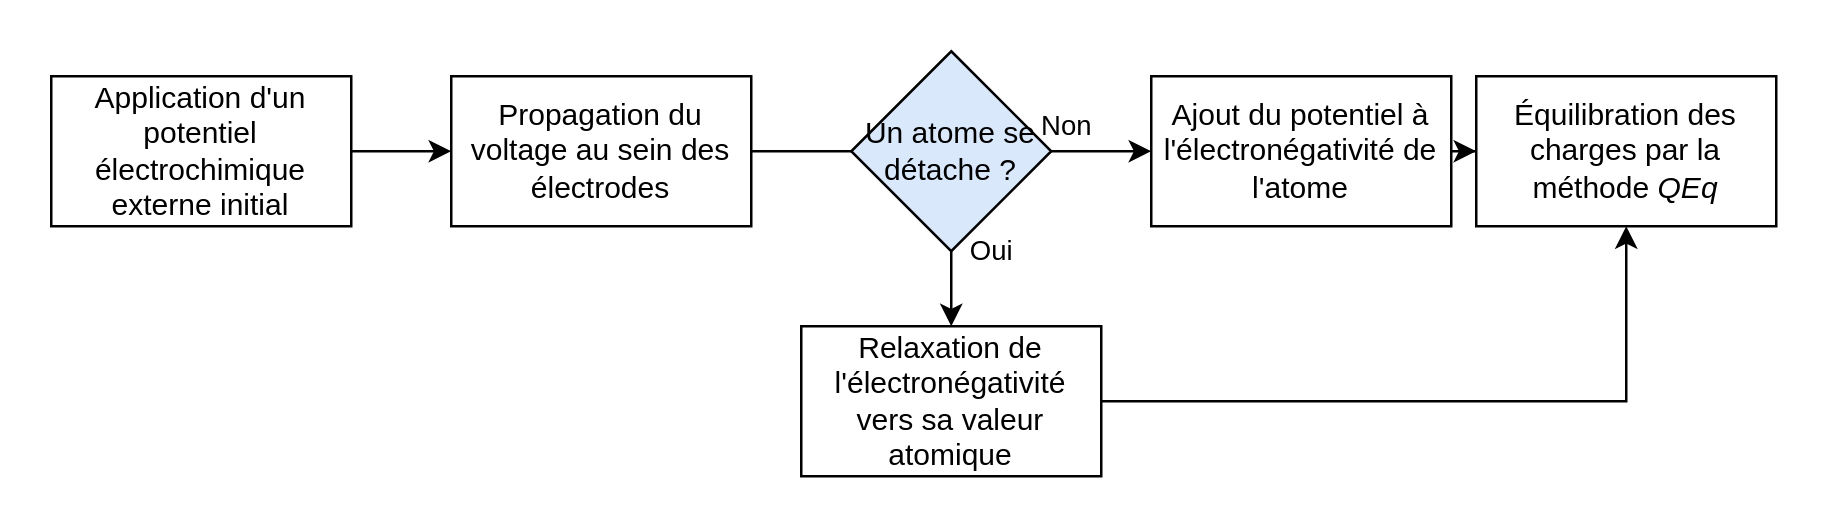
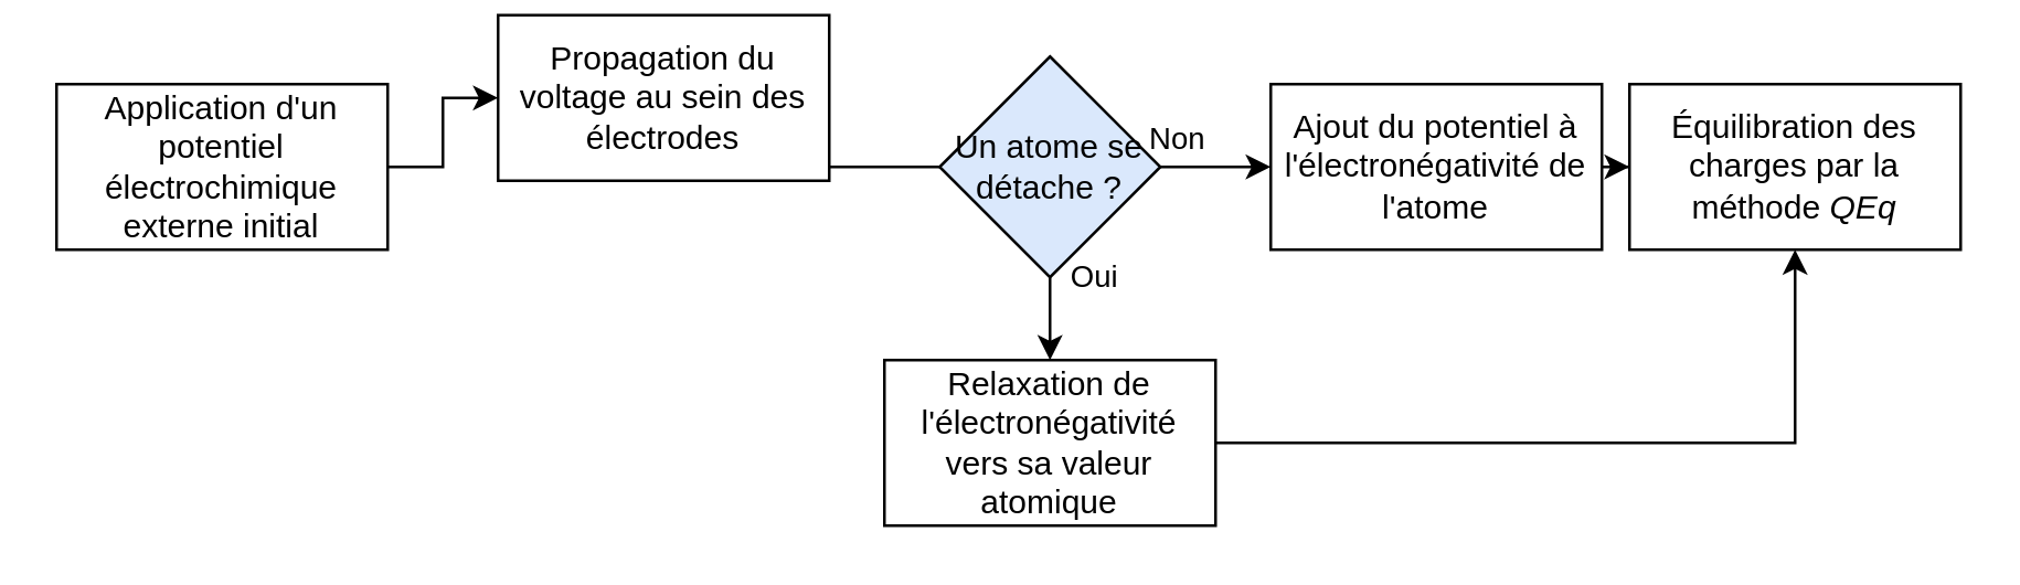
  <mxCell id="0" />
  <mxCell id="1" parent="0" />
  <mxCell id="2" value="" style="edgeStyle=orthogonalEdgeStyle;rounded=0;orthogonalLoop=1;jettySize=auto;html=1;" edge="1" parent="1" source="3" target="5"><mxGeometry relative="1" as="geometry" /></mxCell>
  <mxCell id="3" value="Application d'un potentiel électrochimique externe initial" style="rounded=0;whiteSpace=wrap;html=1;" vertex="1" parent="1"><mxGeometry x="20" y="30" width="120" height="60" as="geometry" /></mxCell>
  <mxCell id="4" value="Non" style="edgeStyle=orthogonalEdgeStyle;rounded=0;orthogonalLoop=1;jettySize=auto;html=1;" edge="1" parent="1" source="5" target="11"><mxGeometry x="0.575" y="10" relative="1" as="geometry"><Array as="points"><mxPoint x="386" y="60" /><mxPoint x="386" y="60" /></Array><mxPoint as="offset" /></mxGeometry></mxCell>
- <mxCell id="5" value="Propagation du voltage au sein des électrodes" style="rounded=0;whiteSpace=wrap;html=1;" vertex="1" parent="1"><mxGeometry x="180" y="30" width="120" height="60" as="geometry" /></mxCell>
+ <mxCell id="5" value="Propagation du voltage au sein des électrodes" style="rounded=0;whiteSpace=wrap;html=1;" vertex="1" parent="1"><mxGeometry x="180" y="5" width="120" height="60" as="geometry" /></mxCell>
  <mxCell id="6" value="Oui" style="edgeStyle=orthogonalEdgeStyle;rounded=0;orthogonalLoop=1;jettySize=auto;html=1;" edge="1" parent="1" source="7" target="9"><mxGeometry x="-1" y="16" relative="1" as="geometry"><mxPoint as="offset" /></mxGeometry></mxCell>
  <mxCell id="7" value="Un atome se détache ?" style="rhombus;whiteSpace=wrap;html=1;rounded=0;fillColor=#dae8fc;" vertex="1" parent="1"><mxGeometry x="340" y="20" width="80" height="80" as="geometry" /></mxCell>
  <mxCell id="8" style="edgeStyle=orthogonalEdgeStyle;rounded=0;orthogonalLoop=1;jettySize=auto;html=1;" edge="1" parent="1" source="9" target="12"><mxGeometry relative="1" as="geometry" /></mxCell>
  <mxCell id="9" value="Relaxation de l'électronégativité vers sa valeur atomique" style="whiteSpace=wrap;html=1;rounded=0;" vertex="1" parent="1"><mxGeometry x="320" y="130" width="120" height="60" as="geometry" /></mxCell>
  <mxCell id="10" value="" style="edgeStyle=orthogonalEdgeStyle;rounded=0;orthogonalLoop=1;jettySize=auto;html=1;" edge="1" parent="1" source="11" target="12"><mxGeometry relative="1" as="geometry" /></mxCell>
  <mxCell id="11" value="Ajout du potentiel à l'électronégativité de l'atome" style="whiteSpace=wrap;html=1;rounded=0;" vertex="1" parent="1"><mxGeometry x="460" y="30" width="120" height="60" as="geometry" /></mxCell>
  <mxCell id="12" value="Équilibration des charges par la méthode &lt;i&gt;QEq&lt;/i&gt;" style="whiteSpace=wrap;html=1;rounded=0;" vertex="1" parent="1"><mxGeometry x="590" y="30" width="120" height="60" as="geometry" /></mxCell>
